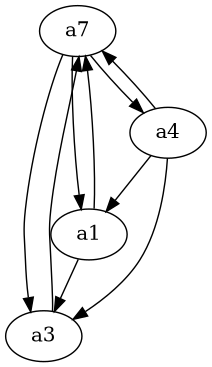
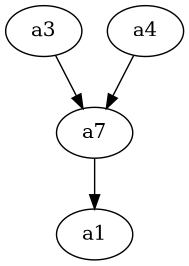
  digraph {
    n1 [label=a7]
    a1
    a3
    a4
    n1 -> a1
-   n1 -> a3
-   n1 -> a4
-   a1 -> n1
-   a1 -> a3
    a3 -> n1
    a4 -> n1
-   a4 -> a1
-   a4 -> a3
  }
